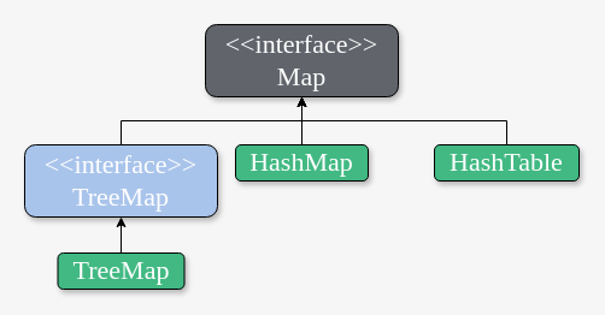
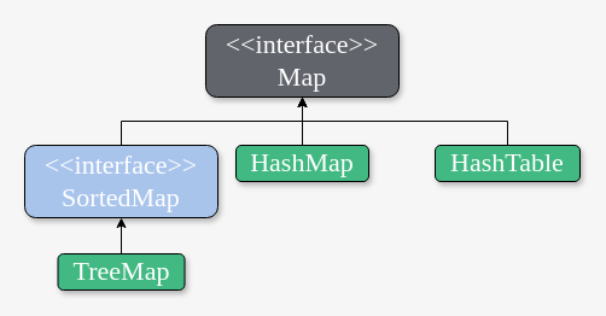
  <mxCell id="0" />
  <mxCell id="1" parent="0" />
  <mxCell id="2" value="&lt;font style=&quot;font-size: 22px&quot;&gt;&amp;lt;&amp;lt;interface&amp;gt;&amp;gt;&lt;br&gt;Map&lt;/font&gt;" style="text;html=1;align=center;verticalAlign=middle;whiteSpace=wrap;rounded=1;shadow=1;strokeColor=#000000;fillColor=#61646B;fontColor=#FFFFFF;fontFamily=Comic Sans MS;" parent="1" vertex="1"><mxGeometry x="170" y="20" width="160" height="60" as="geometry" /></mxCell>
  <mxCell id="3" style="edgeStyle=orthogonalEdgeStyle;rounded=0;orthogonalLoop=1;jettySize=auto;html=1;exitX=0.5;exitY=0;exitDx=0;exitDy=0;entryX=0.5;entryY=1;entryDx=0;entryDy=0;" parent="1" source="4" target="2" edge="1"><mxGeometry relative="1" as="geometry" /></mxCell>
- <mxCell id="4" value="&lt;font style=&quot;font-size: 22px&quot;&gt;&amp;lt;&amp;lt;interface&amp;gt;&amp;gt;&lt;br&gt;TreeMap&lt;/font&gt;" style="text;html=1;strokeColor=#000000;align=center;verticalAlign=middle;whiteSpace=wrap;rounded=1;shadow=1;fontFamily=Comic Sans MS;fontColor=#FFFFFF;fillColor=#A9C4EB;" parent="1" vertex="1"><mxGeometry x="20" y="120" width="160" height="60" as="geometry" /></mxCell>
+ <mxCell id="4" value="&lt;font style=&quot;font-size: 22px&quot;&gt;&amp;lt;&amp;lt;interface&amp;gt;&amp;gt;&lt;br&gt;SortedMap&lt;/font&gt;" style="text;html=1;strokeColor=#000000;align=center;verticalAlign=middle;whiteSpace=wrap;rounded=1;shadow=1;fontFamily=Comic Sans MS;fontColor=#FFFFFF;fillColor=#A9C4EB;" parent="1" vertex="1"><mxGeometry x="20" y="120" width="160" height="60" as="geometry" /></mxCell>
  <mxCell id="5" style="edgeStyle=orthogonalEdgeStyle;rounded=0;orthogonalLoop=1;jettySize=auto;html=1;exitX=0.5;exitY=0;exitDx=0;exitDy=0;" parent="1" source="6" target="4" edge="1"><mxGeometry relative="1" as="geometry" /></mxCell>
  <mxCell id="6" value="&lt;font style=&quot;font-size: 22px&quot;&gt;TreeMap&lt;/font&gt;" style="text;html=1;strokeColor=#000000;align=center;verticalAlign=middle;whiteSpace=wrap;rounded=1;shadow=1;fontFamily=Comic Sans MS;fontColor=#FFFFFF;fillColor=#42B983;" parent="1" vertex="1"><mxGeometry x="47.5" y="210" width="105" height="30" as="geometry" /></mxCell>
  <mxCell id="7" style="edgeStyle=orthogonalEdgeStyle;rounded=0;orthogonalLoop=1;jettySize=auto;html=1;exitX=0.5;exitY=0;exitDx=0;exitDy=0;" parent="1" source="8" target="2" edge="1"><mxGeometry relative="1" as="geometry" /></mxCell>
  <mxCell id="8" value="&lt;font style=&quot;font-size: 22px&quot;&gt;HashMap&lt;/font&gt;" style="text;html=1;strokeColor=#000000;align=center;verticalAlign=middle;whiteSpace=wrap;rounded=1;shadow=1;fontFamily=Comic Sans MS;fontColor=#FFFFFF;fillColor=#42B983;" parent="1" vertex="1"><mxGeometry x="195" y="120" width="110" height="30" as="geometry" /></mxCell>
  <mxCell id="9" style="edgeStyle=orthogonalEdgeStyle;rounded=0;orthogonalLoop=1;jettySize=auto;html=1;exitX=0.5;exitY=0;exitDx=0;exitDy=0;" parent="1" source="10" target="2" edge="1"><mxGeometry relative="1" as="geometry" /></mxCell>
  <mxCell id="10" value="&lt;font style=&quot;font-size: 22px&quot;&gt;HashTable&lt;/font&gt;" style="text;html=1;strokeColor=#000000;align=center;verticalAlign=middle;whiteSpace=wrap;rounded=1;shadow=1;fontFamily=Comic Sans MS;fontColor=#FFFFFF;fillColor=#42B983;" parent="1" vertex="1"><mxGeometry x="360" y="120" width="120" height="30" as="geometry" /></mxCell>
